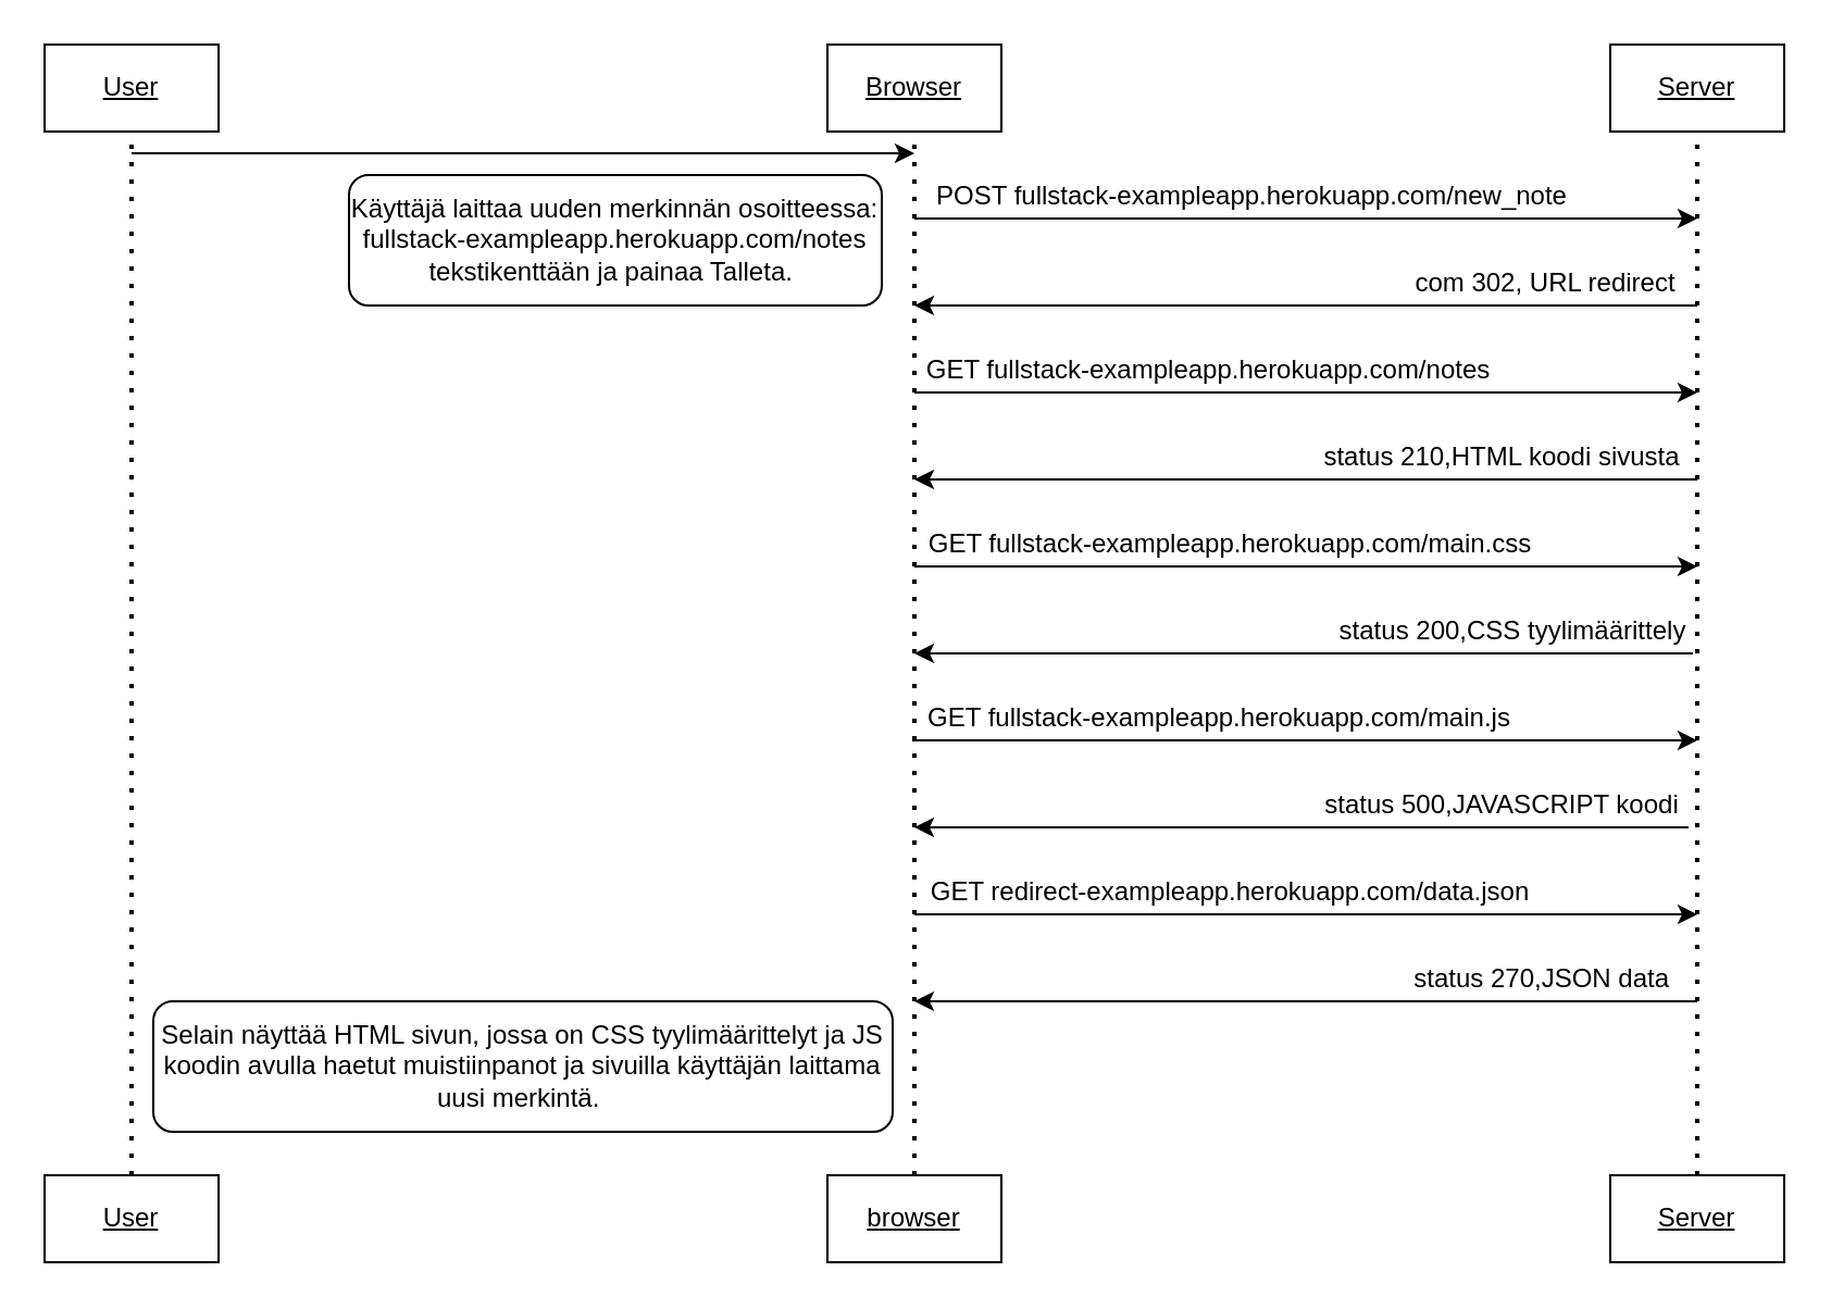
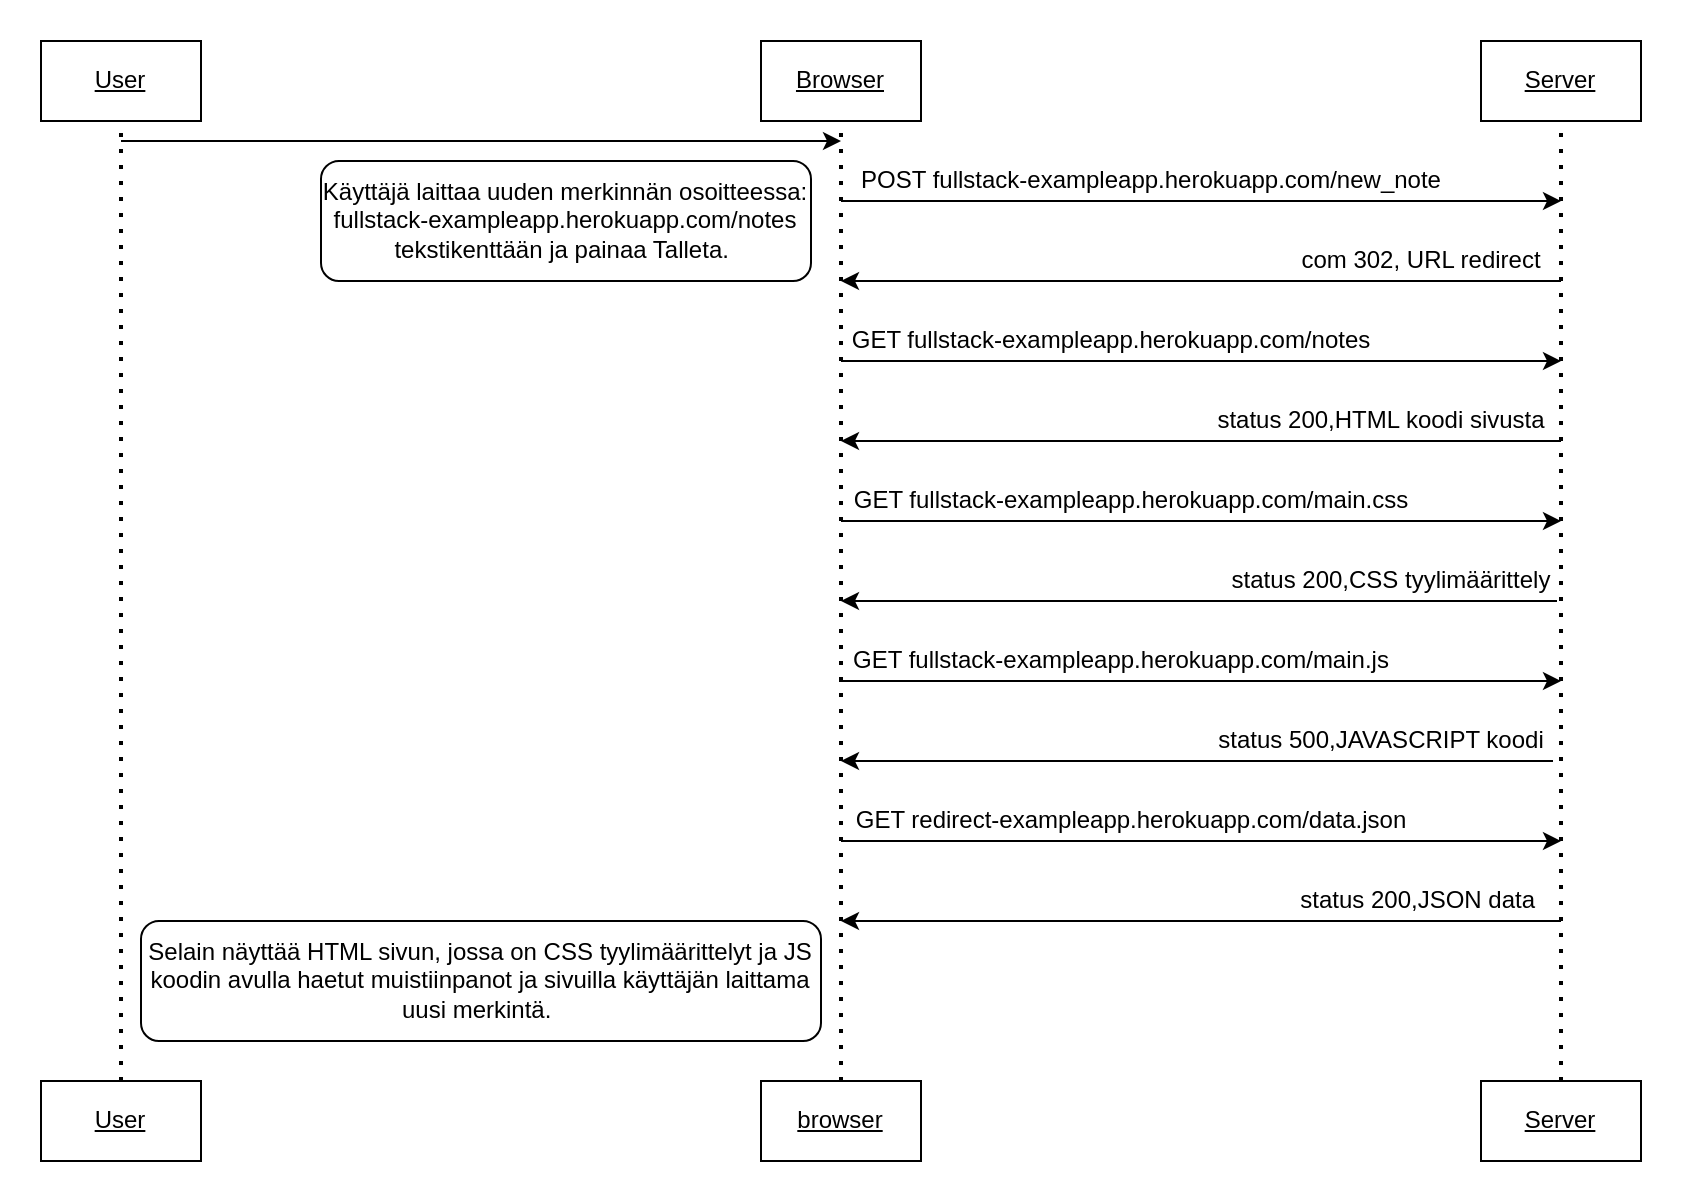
  <mxCell id="0" />
  <mxCell id="1" parent="0" />
  <mxCell id="2" value="&lt;u&gt;User&lt;/u&gt;" style="rounded=0;whiteSpace=wrap;html=1;" parent="1" vertex="1"><mxGeometry x="20" width="80" height="40" as="geometry" y="20" /></mxCell>
  <mxCell id="3" value="&lt;u&gt;User&lt;/u&gt;" style="rounded=0;whiteSpace=wrap;html=1;" parent="1" vertex="1"><mxGeometry x="20" y="540" width="80" height="40" as="geometry" /></mxCell>
  <mxCell id="4" value="&lt;u&gt;Server&lt;/u&gt;" style="rounded=0;whiteSpace=wrap;html=1;" parent="1" vertex="1"><mxGeometry x="740" width="80" height="40" as="geometry" y="20" /></mxCell>
  <mxCell id="5" value="&lt;u&gt;Browser&lt;/u&gt;" style="rounded=0;whiteSpace=wrap;html=1;" parent="1" vertex="1"><mxGeometry x="380" width="80" height="40" as="geometry" y="20" /></mxCell>
  <mxCell id="6" value="&lt;u&gt;browser&lt;/u&gt;" style="rounded=0;whiteSpace=wrap;html=1;" parent="1" vertex="1"><mxGeometry x="380" y="540" width="80" height="40" as="geometry" /></mxCell>
  <mxCell id="7" value="&lt;u&gt;Server&lt;/u&gt;" style="rounded=0;whiteSpace=wrap;html=1;" parent="1" vertex="1"><mxGeometry x="740" y="540" width="80" height="40" as="geometry" /></mxCell>
  <mxCell id="8" value="" style="endArrow=none;dashed=1;html=1;dashPattern=1 3;strokeWidth=2;entryX=0.5;entryY=1;entryDx=0;entryDy=0;exitX=0.5;exitY=0;exitDx=0;exitDy=0;" parent="1" source="6" target="5" edge="1"><mxGeometry width="50" height="50" relative="1" as="geometry"><mxPoint x="380" y="340" as="sourcePoint" /><mxPoint x="430" y="290" as="targetPoint" /></mxGeometry></mxCell>
  <mxCell id="9" value="" style="endArrow=none;dashed=1;html=1;dashPattern=1 3;strokeWidth=2;exitX=0.5;exitY=0;exitDx=0;exitDy=0;entryX=0.5;entryY=1;entryDx=0;entryDy=0;" parent="1" source="3" target="2" edge="1"><mxGeometry width="50" height="50" relative="1" as="geometry"><mxPoint x="380" y="340" as="sourcePoint" /><mxPoint x="430" y="290" as="targetPoint" /></mxGeometry></mxCell>
  <mxCell id="10" value="" style="endArrow=none;dashed=1;html=1;dashPattern=1 3;strokeWidth=2;entryX=0.5;entryY=1;entryDx=0;entryDy=0;exitX=0.5;exitY=0;exitDx=0;exitDy=0;" parent="1" source="7" target="4" edge="1"><mxGeometry width="50" height="50" relative="1" as="geometry"><mxPoint x="780" y="498" as="sourcePoint" /><mxPoint x="430" y="290" as="targetPoint" /></mxGeometry></mxCell>
  <mxCell id="11" value="" style="endArrow=classic;html=1;" parent="1" edge="1"><mxGeometry width="50" height="50" relative="1" as="geometry"><mxPoint x="60" y="70" as="sourcePoint" /><mxPoint x="420" y="70" as="targetPoint" /></mxGeometry></mxCell>
  <mxCell id="12" value="Käyttäjä laittaa uuden merkinnän osoitteessa: fullstack-exampleapp.herokuapp.com/notes tekstikenttään ja painaa Talleta.&amp;nbsp;" style="rounded=1;whiteSpace=wrap;html=1;" parent="1" vertex="1"><mxGeometry x="160" y="80" width="245" height="60" as="geometry" /></mxCell>
  <mxCell id="13" value="" style="endArrow=classic;html=1;" parent="1" edge="1"><mxGeometry width="50" height="50" relative="1" as="geometry"><mxPoint x="778" y="300" as="sourcePoint" /><mxPoint x="420" y="300" as="targetPoint" /></mxGeometry></mxCell>
  <mxCell id="14" value="" style="endArrow=classic;html=1;" parent="1" edge="1"><mxGeometry width="50" height="50" relative="1" as="geometry"><mxPoint x="420" y="100" as="sourcePoint" /><mxPoint x="780" y="100" as="targetPoint" /></mxGeometry></mxCell>
  <mxCell id="15" value="" style="endArrow=classic;html=1;" parent="1" edge="1"><mxGeometry width="50" height="50" relative="1" as="geometry"><mxPoint x="776" y="380" as="sourcePoint" /><mxPoint x="420" y="380" as="targetPoint" /></mxGeometry></mxCell>
  <mxCell id="16" value="" style="endArrow=classic;html=1;" parent="1" edge="1"><mxGeometry width="50" height="50" relative="1" as="geometry"><mxPoint x="419" y="340" as="sourcePoint" /><mxPoint x="780" y="340" as="targetPoint" /></mxGeometry></mxCell>
  <mxCell id="17" value="" style="endArrow=classic;html=1;" parent="1" edge="1"><mxGeometry width="50" height="50" relative="1" as="geometry"><mxPoint x="420" y="420" as="sourcePoint" /><mxPoint x="780" y="420" as="targetPoint" /></mxGeometry></mxCell>
  <mxCell id="18" value="" style="endArrow=classic;html=1;" parent="1" edge="1"><mxGeometry width="50" height="50" relative="1" as="geometry"><mxPoint x="780" y="460" as="sourcePoint" /><mxPoint x="420" y="460" as="targetPoint" /></mxGeometry></mxCell>
  <mxCell id="19" value="" style="endArrow=classic;html=1;" parent="1" edge="1"><mxGeometry width="50" height="50" relative="1" as="geometry"><mxPoint x="780" y="220" as="sourcePoint" /><mxPoint x="420" y="220" as="targetPoint" /></mxGeometry></mxCell>
  <mxCell id="20" value="" style="endArrow=classic;html=1;" parent="1" edge="1"><mxGeometry width="50" height="50" relative="1" as="geometry"><mxPoint x="420" y="260" as="sourcePoint" /><mxPoint x="780" y="260" as="targetPoint" /></mxGeometry></mxCell>
  <mxCell id="21" value="POST fullstack-exampleapp.herokuapp.com/new_note" style="text;html=1;align=center;verticalAlign=middle;resizable=0;points=[];autosize=1;" parent="1" vertex="1"><mxGeometry x="420" y="80" width="310" height="20" as="geometry" /></mxCell>
- <mxCell id="22" value="status 210,HTML koodi sivusta" style="text;html=1;align=center;verticalAlign=middle;resizable=0;points=[];autosize=1;" parent="1" vertex="1"><mxGeometry x="600" y="200" width="180" height="20" as="geometry" /></mxCell>
+ <mxCell id="22" value="status 200,HTML koodi sivusta" style="text;html=1;align=center;verticalAlign=middle;resizable=0;points=[];autosize=1;" parent="1" vertex="1"><mxGeometry x="600" y="200" width="180" height="20" as="geometry" /></mxCell>
  <mxCell id="23" value="GET fullstack-exampleapp.herokuapp.com/main.js" style="text;html=1;align=center;verticalAlign=middle;resizable=0;points=[];autosize=1;" parent="1" vertex="1"><mxGeometry x="420" y="320" width="280" height="20" as="geometry" /></mxCell>
  <mxCell id="24" value="GET fullstack-exampleapp.herokuapp.com/main.css" style="text;html=1;align=center;verticalAlign=middle;resizable=0;points=[];autosize=1;" parent="1" vertex="1"><mxGeometry x="420" y="240" width="290" height="20" as="geometry" /></mxCell>
  <mxCell id="25" value="GET redirect-exampleapp.herokuapp.com/data.json" style="text;html=1;align=center;verticalAlign=middle;resizable=0;points=[];autosize=1;" parent="1" vertex="1"><mxGeometry x="420" y="400" width="290" height="20" as="geometry" /></mxCell>
  <mxCell id="26" value="status 200,CSS tyylimäärittely" style="text;html=1;align=center;verticalAlign=middle;resizable=0;points=[];autosize=1;" parent="1" vertex="1"><mxGeometry x="610" y="280" width="170" height="20" as="geometry" /></mxCell>
  <mxCell id="27" value="status 500,JAVASCRIPT koodi" style="text;html=1;align=center;verticalAlign=middle;resizable=0;points=[];autosize=1;" parent="1" vertex="1"><mxGeometry x="600" y="360" width="180" height="20" as="geometry" /></mxCell>
- <mxCell id="28" value="status 270,JSON data&amp;nbsp;" style="text;html=1;align=center;verticalAlign=middle;resizable=0;points=[];autosize=1;" parent="1" vertex="1"><mxGeometry x="640" y="440" width="140" height="20" as="geometry" /></mxCell>
+ <mxCell id="28" value="status 200,JSON data&amp;nbsp;" style="text;html=1;align=center;verticalAlign=middle;resizable=0;points=[];autosize=1;" parent="1" vertex="1"><mxGeometry x="640" y="440" width="140" height="20" as="geometry" /></mxCell>
  <mxCell id="29" value="Selain näyttää HTML sivun, jossa on CSS tyylimäärittelyt ja JS koodin avulla haetut muistiinpanot ja sivuilla käyttäjän laittama uusi merkintä.&amp;nbsp;" style="rounded=1;whiteSpace=wrap;html=1;" parent="1" vertex="1"><mxGeometry x="70" y="460" width="340" height="60" as="geometry" /></mxCell>
  <mxCell id="30" value="" style="endArrow=classic;html=1;" parent="1" edge="1"><mxGeometry width="50" height="50" relative="1" as="geometry"><mxPoint x="780" y="140" as="sourcePoint" /><mxPoint x="420" y="140" as="targetPoint" /></mxGeometry></mxCell>
  <mxCell id="31" value="" style="endArrow=classic;html=1;" parent="1" edge="1"><mxGeometry width="50" height="50" relative="1" as="geometry"><mxPoint x="420" y="180" as="sourcePoint" /><mxPoint x="780" y="180" as="targetPoint" /></mxGeometry></mxCell>
  <mxCell id="32" value="com 302, URL redirect" style="text;html=1;align=center;verticalAlign=middle;resizable=0;points=[];autosize=1;" parent="1" vertex="1"><mxGeometry x="640" y="120" width="140" height="20" as="geometry" /></mxCell>
  <mxCell id="33" value="GET fullstack-exampleapp.herokuapp.com/notes" style="text;html=1;align=center;verticalAlign=middle;resizable=0;points=[];autosize=1;" parent="1" vertex="1"><mxGeometry x="420" y="160" width="270" height="20" as="geometry" /></mxCell>
  <mxCell id="34" value="" style="endArrow=classic;html=1;" parent="1" target="33" edge="1"><mxGeometry width="50" height="50" relative="1" as="geometry"><mxPoint x="420" y="180" as="sourcePoint" /><mxPoint x="780" y="180" as="targetPoint" /></mxGeometry></mxCell>
